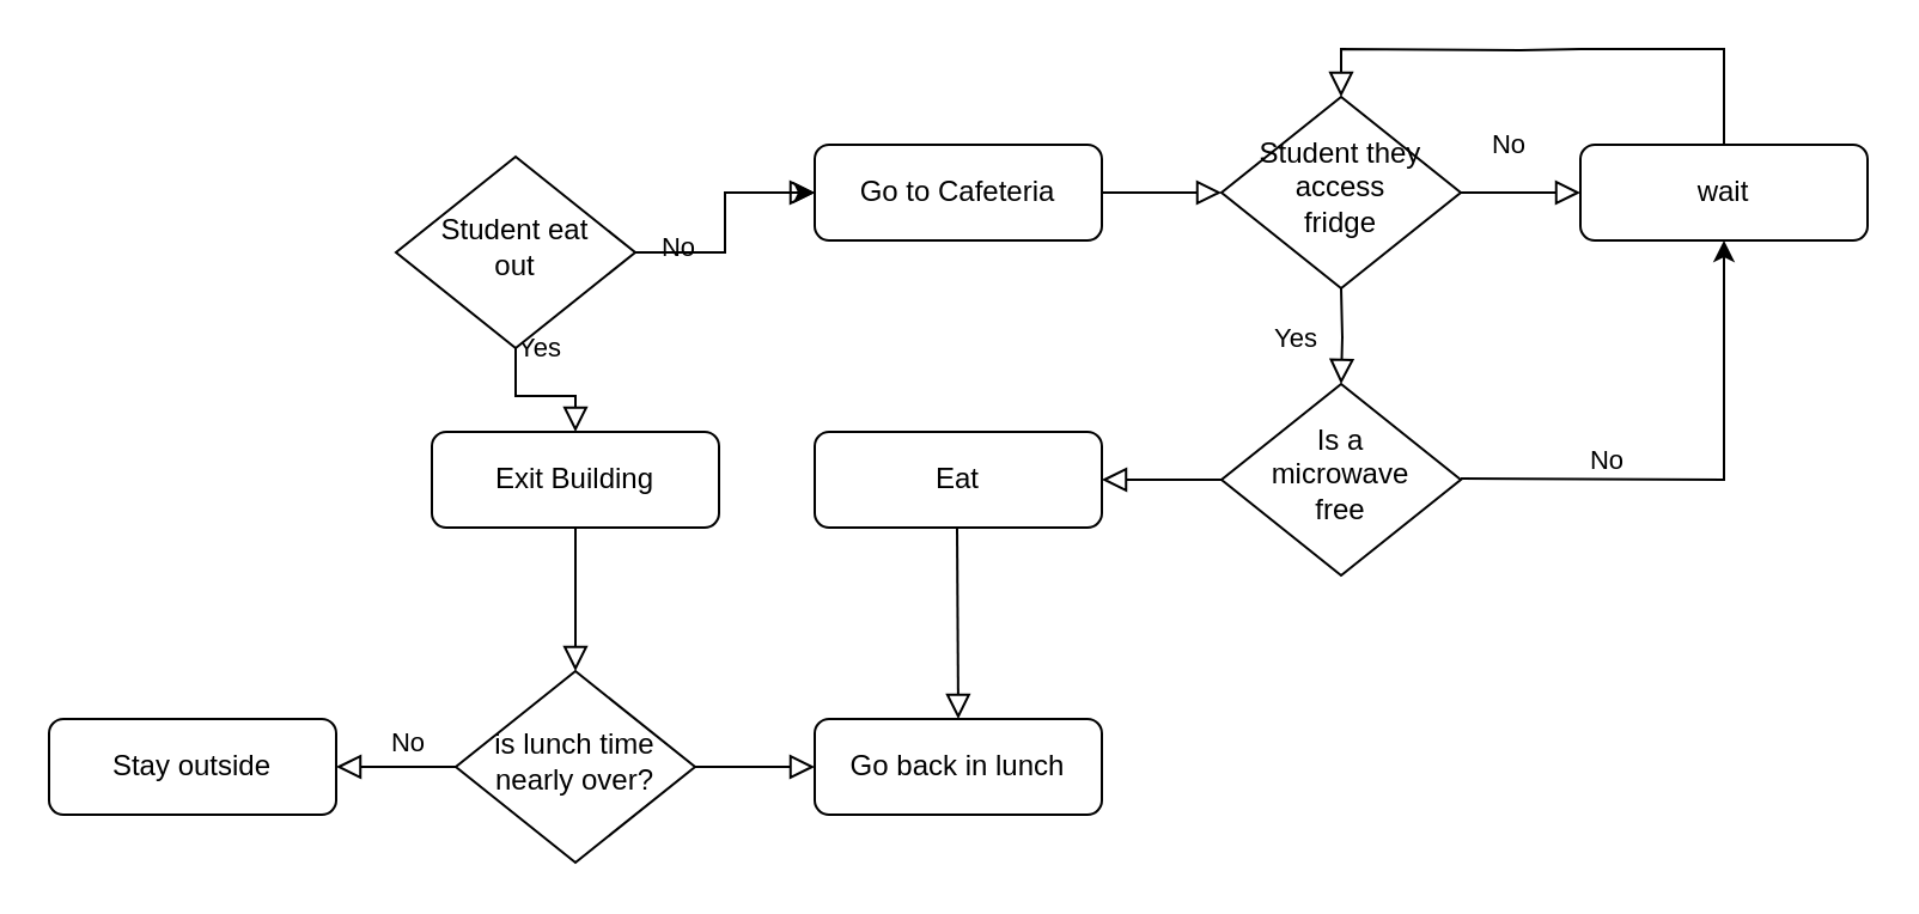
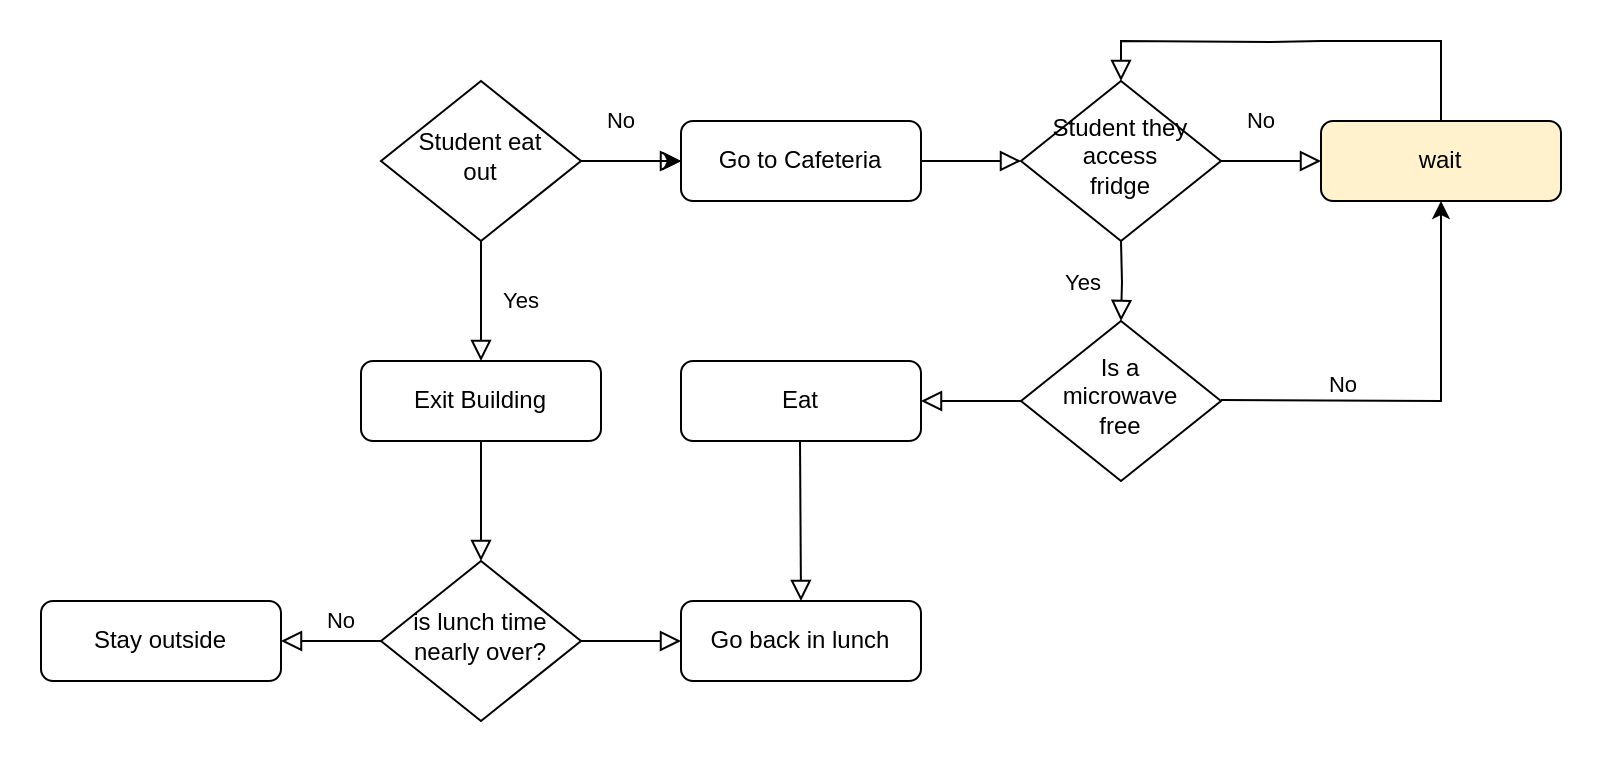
  <mxCell id="0" />
  <mxCell id="1" parent="0" />
  <mxCell id="2" value="No" style="rounded=0;html=1;jettySize=auto;orthogonalLoop=1;fontSize=11;endArrow=block;endFill=0;endSize=8;strokeWidth=1;shadow=0;labelBackgroundColor=none;edgeStyle=orthogonalEdgeStyle;entryX=0;entryY=0.5;entryDx=0;entryDy=0;exitX=1;exitY=0.5;exitDx=0;exitDy=0;" parent="1" source="5" target="7" edge="1"><mxGeometry x="-0.2" y="20" relative="1" as="geometry"><mxPoint as="offset" /><mxPoint x="330" y="80" as="targetPoint" /></mxGeometry></mxCell>
  <mxCell id="3" value="&lt;div&gt;Yes&lt;br&gt;&lt;/div&gt;" style="edgeStyle=orthogonalEdgeStyle;rounded=0;html=1;jettySize=auto;orthogonalLoop=1;fontSize=11;endArrow=block;endFill=0;endSize=8;strokeWidth=1;shadow=0;labelBackgroundColor=none;exitX=0.5;exitY=1;exitDx=0;exitDy=0;entryX=0.5;entryY=0;entryDx=0;entryDy=0;" parent="1" source="5" target="6" edge="1"><mxGeometry y="20" relative="1" as="geometry"><mxPoint as="offset" /><mxPoint x="310" y="20" as="targetPoint" /></mxGeometry></mxCell>
  <mxCell id="4" value="" style="edgeStyle=orthogonalEdgeStyle;rounded=0;orthogonalLoop=1;jettySize=auto;html=1;" edge="1" parent="1" source="5" target="7"><mxGeometry relative="1" as="geometry" /></mxCell>
- <mxCell id="5" value="&lt;div&gt;Student eat&lt;/div&gt;&lt;div&gt;out&lt;/div&gt;" style="rhombus;whiteSpace=wrap;html=1;shadow=0;fontFamily=Helvetica;fontSize=12;align=center;strokeWidth=1;spacing=6;spacingTop=-4;" parent="1" vertex="1"><mxGeometry x="165" y="65" width="100" height="80" as="geometry" /></mxCell>
+ <mxCell id="5" value="&lt;div&gt;Student eat&lt;/div&gt;&lt;div&gt;out&lt;/div&gt;" style="rhombus;whiteSpace=wrap;html=1;shadow=0;fontFamily=Helvetica;fontSize=12;align=center;strokeWidth=1;spacing=6;spacingTop=-4;" parent="1" vertex="1"><mxGeometry x="190" y="40" width="100" height="80" as="geometry" /></mxCell>
  <mxCell id="6" value="Exit Building" style="rounded=1;whiteSpace=wrap;html=1;fontSize=12;glass=0;strokeWidth=1;shadow=0;" parent="1" vertex="1"><mxGeometry x="180" y="180" width="120" height="40" as="geometry" /></mxCell>
  <mxCell id="7" value="Go to Cafeteria" style="rounded=1;whiteSpace=wrap;html=1;fontSize=12;glass=0;strokeWidth=1;shadow=0;" vertex="1" parent="1"><mxGeometry x="340" y="60" width="120" height="40" as="geometry" /></mxCell>
  <mxCell id="8" value="" style="rounded=0;html=1;jettySize=auto;orthogonalLoop=1;fontSize=11;endArrow=block;endFill=0;endSize=8;strokeWidth=1;shadow=0;labelBackgroundColor=none;edgeStyle=orthogonalEdgeStyle;exitX=1;exitY=0.5;exitDx=0;exitDy=0;entryX=0;entryY=0.5;entryDx=0;entryDy=0;" edge="1" parent="1" source="7" target="9"><mxGeometry y="20" relative="1" as="geometry"><mxPoint as="offset" /><mxPoint x="310" y="90" as="sourcePoint" /><mxPoint x="510" y="80" as="targetPoint" /><Array as="points" /></mxGeometry></mxCell>
  <mxCell id="9" value="&lt;div&gt;Student they &lt;br&gt;&lt;/div&gt;&lt;div&gt;access&lt;/div&gt;&lt;div&gt;fridge&lt;br&gt;&lt;/div&gt;" style="rhombus;whiteSpace=wrap;html=1;shadow=0;fontFamily=Helvetica;fontSize=12;align=center;strokeWidth=1;spacing=6;spacingTop=-4;" vertex="1" parent="1"><mxGeometry x="510" y="40" width="100" height="80" as="geometry" /></mxCell>
  <mxCell id="10" value="No" style="rounded=0;html=1;jettySize=auto;orthogonalLoop=1;fontSize=11;endArrow=block;endFill=0;endSize=8;strokeWidth=1;shadow=0;labelBackgroundColor=none;edgeStyle=orthogonalEdgeStyle;exitX=1;exitY=0.5;exitDx=0;exitDy=0;" edge="1" parent="1" source="9"><mxGeometry x="-0.2" y="20" relative="1" as="geometry"><mxPoint as="offset" /><mxPoint x="630" y="70" as="sourcePoint" /><mxPoint x="660" y="80" as="targetPoint" /><Array as="points"><mxPoint x="650" y="80" /><mxPoint x="650" y="80" /></Array></mxGeometry></mxCell>
- <mxCell id="11" value="wait" style="rounded=1;whiteSpace=wrap;html=1;fontSize=12;glass=0;strokeWidth=1;shadow=0;" vertex="1" parent="1"><mxGeometry x="660" y="60" width="120" height="40" as="geometry" /></mxCell>
+ <mxCell id="11" value="wait" style="rounded=1;whiteSpace=wrap;html=1;fontSize=12;glass=0;strokeWidth=1;shadow=0;fillColor=#fff2cc;" vertex="1" parent="1"><mxGeometry x="660" y="60" width="120" height="40" as="geometry" /></mxCell>
  <mxCell id="12" value="" style="rounded=0;html=1;jettySize=auto;orthogonalLoop=1;fontSize=11;endArrow=block;endFill=0;endSize=8;strokeWidth=1;shadow=0;labelBackgroundColor=none;edgeStyle=orthogonalEdgeStyle;" edge="1" parent="1" target="9"><mxGeometry y="20" relative="1" as="geometry"><mxPoint as="offset" /><mxPoint x="660" y="20" as="sourcePoint" /><mxPoint x="670" y="30" as="targetPoint" /><Array as="points" /></mxGeometry></mxCell>
  <mxCell id="13" value="" style="endArrow=none;html=1;rounded=0;" edge="1" parent="1"><mxGeometry width="50" height="50" relative="1" as="geometry"><mxPoint x="720" y="60" as="sourcePoint" /><mxPoint x="660" y="20" as="targetPoint" /><Array as="points"><mxPoint x="720" y="20" /></Array></mxGeometry></mxCell>
  <mxCell id="14" value="Yes" style="rounded=0;html=1;jettySize=auto;orthogonalLoop=1;fontSize=11;endArrow=block;endFill=0;endSize=8;strokeWidth=1;shadow=0;labelBackgroundColor=none;edgeStyle=orthogonalEdgeStyle;exitX=1;exitY=0.5;exitDx=0;exitDy=0;entryX=0.5;entryY=0;entryDx=0;entryDy=0;" edge="1" parent="1"><mxGeometry y="20" relative="1" as="geometry"><mxPoint as="offset" /><mxPoint x="560" y="120" as="sourcePoint" /><mxPoint x="560" y="160" as="targetPoint" /><Array as="points" /></mxGeometry></mxCell>
  <mxCell id="15" value="&lt;div&gt;Is a &lt;br&gt;&lt;/div&gt;&lt;div&gt;microwave &lt;br&gt;&lt;/div&gt;&lt;div&gt;free&lt;/div&gt;" style="rhombus;whiteSpace=wrap;html=1;shadow=0;fontFamily=Helvetica;fontSize=12;align=center;strokeWidth=1;spacing=6;spacingTop=-4;" vertex="1" parent="1"><mxGeometry x="510" y="160" width="100" height="80" as="geometry" /></mxCell>
  <mxCell id="16" value="" style="edgeStyle=orthogonalEdgeStyle;rounded=0;orthogonalLoop=1;jettySize=auto;html=1;entryX=0.5;entryY=1;entryDx=0;entryDy=0;" edge="1" parent="1" target="11"><mxGeometry relative="1" as="geometry"><mxPoint x="610" y="199.5" as="sourcePoint" /><mxPoint x="720" y="200" as="targetPoint" /></mxGeometry></mxCell>
  <mxCell id="17" value="No" style="edgeLabel;html=1;align=center;verticalAlign=middle;resizable=0;points=[];" vertex="1" connectable="0" parent="16"><mxGeometry x="0.16" y="3" relative="1" as="geometry"><mxPoint x="-47" y="3" as="offset" /></mxGeometry></mxCell>
  <mxCell id="18" value="" style="rounded=0;html=1;jettySize=auto;orthogonalLoop=1;fontSize=11;endArrow=block;endFill=0;endSize=8;strokeWidth=1;shadow=0;labelBackgroundColor=none;edgeStyle=orthogonalEdgeStyle;exitX=0;exitY=0.5;exitDx=0;exitDy=0;entryX=1;entryY=0.5;entryDx=0;entryDy=0;" edge="1" parent="1" source="15" target="19"><mxGeometry y="20" relative="1" as="geometry"><mxPoint as="offset" /><mxPoint x="470" y="250" as="sourcePoint" /><mxPoint x="520" y="250" as="targetPoint" /><Array as="points" /></mxGeometry></mxCell>
  <mxCell id="19" value="Eat" style="rounded=1;whiteSpace=wrap;html=1;fontSize=12;glass=0;strokeWidth=1;shadow=0;" vertex="1" parent="1"><mxGeometry x="340" y="180" width="120" height="40" as="geometry" /></mxCell>
  <mxCell id="20" value="" style="rounded=0;html=1;jettySize=auto;orthogonalLoop=1;fontSize=11;endArrow=block;endFill=0;endSize=8;strokeWidth=1;shadow=0;labelBackgroundColor=none;edgeStyle=orthogonalEdgeStyle;exitX=0.5;exitY=1;exitDx=0;exitDy=0;entryX=0.5;entryY=0;entryDx=0;entryDy=0;" edge="1" parent="1" source="6" target="21"><mxGeometry relative="1" as="geometry"><mxPoint x="280" y="250" as="sourcePoint" /><mxPoint x="320" y="250" as="targetPoint" /></mxGeometry></mxCell>
  <mxCell id="21" value="is lunch time nearly over?" style="rhombus;whiteSpace=wrap;html=1;shadow=0;fontFamily=Helvetica;fontSize=12;align=center;strokeWidth=1;spacing=6;spacingTop=-4;" vertex="1" parent="1"><mxGeometry x="190" y="280" width="100" height="80" as="geometry" /></mxCell>
  <mxCell id="22" value="No" style="rounded=0;html=1;jettySize=auto;orthogonalLoop=1;fontSize=11;endArrow=block;endFill=0;endSize=8;strokeWidth=1;shadow=0;labelBackgroundColor=none;edgeStyle=orthogonalEdgeStyle;exitX=0;exitY=0.5;exitDx=0;exitDy=0;" edge="1" parent="1" source="21"><mxGeometry x="-0.2" y="-10" relative="1" as="geometry"><mxPoint as="offset" /><mxPoint x="110" y="330" as="sourcePoint" /><mxPoint x="140" y="320" as="targetPoint" /><Array as="points"><mxPoint x="170" y="320" /><mxPoint x="170" y="320" /></Array></mxGeometry></mxCell>
  <mxCell id="23" value="Stay outside" style="rounded=1;whiteSpace=wrap;html=1;fontSize=12;glass=0;strokeWidth=1;shadow=0;" vertex="1" parent="1"><mxGeometry x="20" y="300" width="120" height="40" as="geometry" /></mxCell>
  <mxCell id="24" value="Go back in lunch" style="rounded=1;whiteSpace=wrap;html=1;fontSize=12;glass=0;strokeWidth=1;shadow=0;" vertex="1" parent="1"><mxGeometry x="340" y="300" width="120" height="40" as="geometry" /></mxCell>
  <mxCell id="25" value="" style="rounded=0;html=1;jettySize=auto;orthogonalLoop=1;fontSize=11;endArrow=block;endFill=0;endSize=8;strokeWidth=1;shadow=0;labelBackgroundColor=none;edgeStyle=orthogonalEdgeStyle;exitX=1;exitY=0.5;exitDx=0;exitDy=0;entryX=0.5;entryY=0;entryDx=0;entryDy=0;" edge="1" parent="1" target="24"><mxGeometry y="20" relative="1" as="geometry"><mxPoint as="offset" /><mxPoint x="399.5" y="220" as="sourcePoint" /><mxPoint x="399.5" y="260" as="targetPoint" /><Array as="points" /></mxGeometry></mxCell>
  <mxCell id="26" value="" style="rounded=0;html=1;jettySize=auto;orthogonalLoop=1;fontSize=11;endArrow=block;endFill=0;endSize=8;strokeWidth=1;shadow=0;labelBackgroundColor=none;edgeStyle=orthogonalEdgeStyle;exitX=1;exitY=0.5;exitDx=0;exitDy=0;entryX=0;entryY=0.5;entryDx=0;entryDy=0;" edge="1" parent="1" source="21" target="24"><mxGeometry relative="1" as="geometry"><mxPoint x="250" y="230" as="sourcePoint" /><mxPoint x="250" y="290" as="targetPoint" /></mxGeometry></mxCell>
